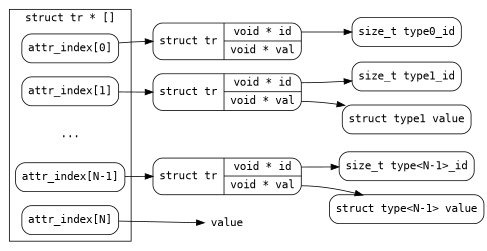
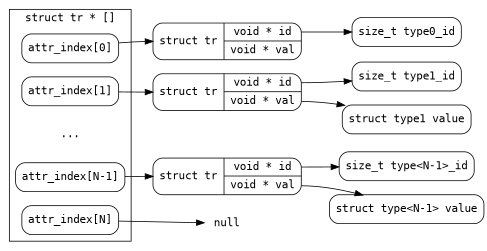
  digraph {
    compound=true
    fontname=Mono
    rankdir=LR
    node [fontname=Mono shape=Mrecord]
    n1 [label="<f0> attr_index[0]"]
    n2 [label="<f0> attr_index[1]"]
    n3 [label="..." shape=none]
    n4 [label="<f0> attr_index[N-1]"]
    n5 [label="<f0> attr_index[N]"]
    n6 [label="{<tr> struct tr | {<id> void * id | <val> void * val}}"]
    n7 [label="{<tr> struct tr | {<id> void * id | <val> void * val}}"]
    n8 [label="{<tr> struct tr | {<id> void * id | <val> void * val}}"]
-   n9 [label=value shape=none]
+   n9 [label=null shape=none]
    n10 [label="<f0> size_t type0_id"]
    n11 [label="<f0> size_t type1_id"]
    n12 [label="<f0> struct type1 value"]
    n13 [label="<f0> size_t type\<N-1\>_id"]
    n14 [label="<f0> struct type\<N-1\> value"]
    subgraph cluster_1 {
      label="struct tr * []"
      n1
      n2
      n3
      n4
      n5
    }
    n1 -> n6 [headport=tr]
    n2 -> n7 [headport=tr]
    n4 -> n8 [headport=tr]
    n5 -> n9
    n6 -> n10 [tailport=id]
    n7 -> n11 [tailport=id]
    n7 -> n12 [tailport=val]
    n8 -> n13 [tailport=id]
    n8 -> n14 [tailport=val]
  }
